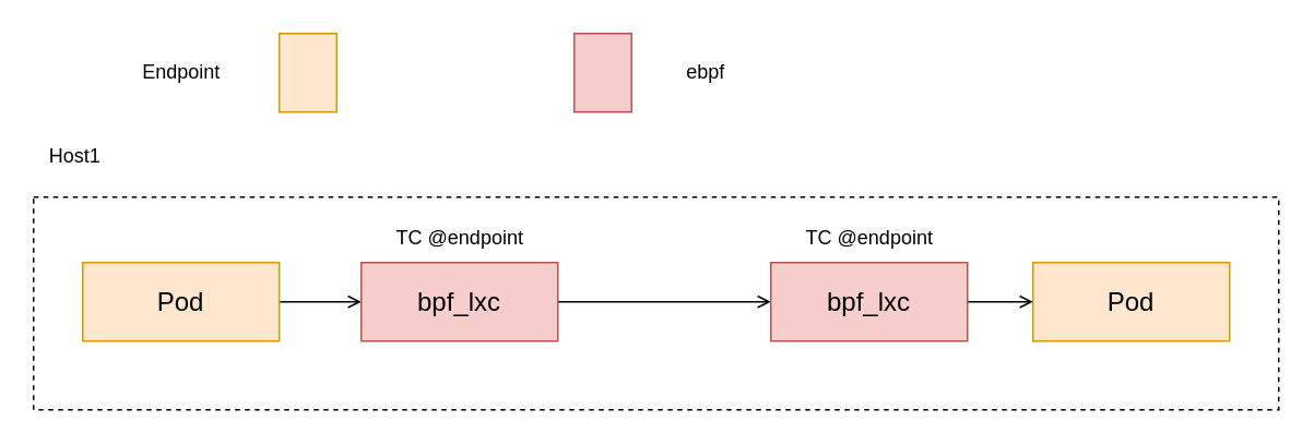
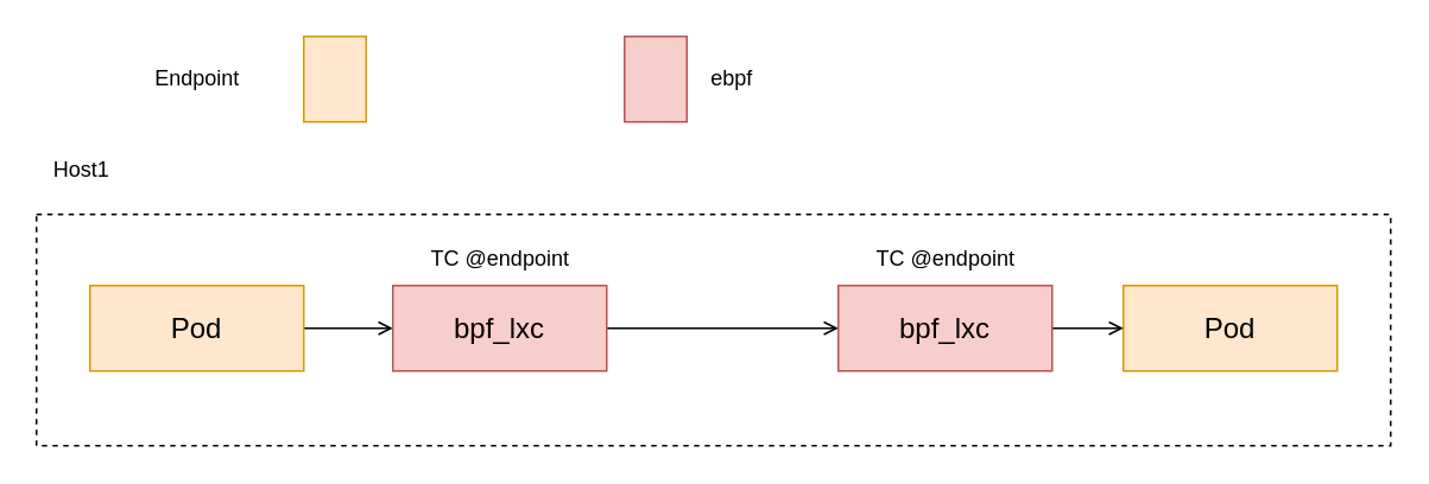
  <mxCell id="0" />
  <mxCell id="1" parent="0" />
  <mxCell id="2" value="" style="rounded=0;whiteSpace=wrap;html=1;fillColor=none;dashed=1;" vertex="1" parent="1"><mxGeometry x="20" y="120" width="760" height="130" as="geometry" /></mxCell>
  <mxCell id="3" style="edgeStyle=orthogonalEdgeStyle;rounded=0;orthogonalLoop=1;jettySize=auto;html=1;exitX=1;exitY=0.5;exitDx=0;exitDy=0;entryX=0;entryY=0.5;entryDx=0;entryDy=0;endArrow=open;endFill=0;" edge="1" parent="1" source="4" target="7"><mxGeometry relative="1" as="geometry" /></mxCell>
  <mxCell id="4" value="Pod" style="rounded=0;whiteSpace=wrap;html=1;fontSize=16;fillColor=#ffe6cc;strokeColor=#d79b00;" vertex="1" parent="1"><mxGeometry x="50" y="160" width="120" height="48" as="geometry" /></mxCell>
  <mxCell id="5" value="Pod" style="rounded=0;whiteSpace=wrap;html=1;fontSize=16;fillColor=#ffe6cc;strokeColor=#d79b00;" vertex="1" parent="1"><mxGeometry x="630" y="160" width="120" height="48" as="geometry" /></mxCell>
  <mxCell id="6" style="edgeStyle=orthogonalEdgeStyle;rounded=0;orthogonalLoop=1;jettySize=auto;html=1;exitX=1;exitY=0.5;exitDx=0;exitDy=0;entryX=0;entryY=0.5;entryDx=0;entryDy=0;endArrow=open;endFill=0;" edge="1" parent="1" source="7" target="9"><mxGeometry relative="1" as="geometry" /></mxCell>
  <mxCell id="7" value="bpf_lxc" style="rounded=0;whiteSpace=wrap;html=1;fontSize=16;fillColor=#f8cecc;strokeColor=#b85450;" vertex="1" parent="1"><mxGeometry x="220" y="160" width="120" height="48" as="geometry" /></mxCell>
  <mxCell id="8" style="edgeStyle=orthogonalEdgeStyle;rounded=0;orthogonalLoop=1;jettySize=auto;html=1;exitX=1;exitY=0.5;exitDx=0;exitDy=0;entryX=0;entryY=0.5;entryDx=0;entryDy=0;endArrow=open;endFill=0;" edge="1" parent="1" source="9" target="5"><mxGeometry relative="1" as="geometry" /></mxCell>
  <mxCell id="9" value="bpf_lxc" style="rounded=0;whiteSpace=wrap;html=1;fontSize=16;fillColor=#f8cecc;strokeColor=#b85450;" vertex="1" parent="1"><mxGeometry x="470" y="160" width="120" height="48" as="geometry" /></mxCell>
  <mxCell id="10" value="Host1" style="text;html=1;align=center;verticalAlign=middle;resizable=0;points=[];autosize=1;strokeColor=none;fillColor=none;" vertex="1" parent="1"><mxGeometry x="20" y="80" width="50" height="30" as="geometry" /></mxCell>
  <mxCell id="11" value="TC @endpoint" style="text;html=1;align=center;verticalAlign=middle;resizable=0;points=[];autosize=1;strokeColor=none;fillColor=none;" vertex="1" parent="1"><mxGeometry x="230" y="130" width="100" height="30" as="geometry" /></mxCell>
  <mxCell id="12" value="TC @endpoint" style="text;html=1;align=center;verticalAlign=middle;resizable=0;points=[];autosize=1;strokeColor=none;fillColor=none;" vertex="1" parent="1"><mxGeometry x="480" y="130" width="100" height="30" as="geometry" /></mxCell>
  <mxCell id="13" value="" style="rounded=0;whiteSpace=wrap;html=1;fontSize=16;fillColor=#ffe6cc;strokeColor=#d79b00;" vertex="1" parent="1"><mxGeometry x="170" y="20" width="35" height="48" as="geometry" /></mxCell>
  <mxCell id="14" value="" style="rounded=0;whiteSpace=wrap;html=1;fontSize=16;fillColor=#f8cecc;strokeColor=#b85450;" vertex="1" parent="1"><mxGeometry x="350" y="20" width="35" height="48" as="geometry" /></mxCell>
- <mxCell id="15" value="ebpf" style="text;html=1;align=center;verticalAlign=middle;resizable=0;points=[];autosize=1;strokeColor=none;fillColor=none;" vertex="1" parent="1"><mxGeometry x="405" y="29" width="50" height="30" as="geometry" /></mxCell>
+ <mxCell id="15" value="ebpf" style="text;html=1;align=center;verticalAlign=middle;resizable=0;points=[];autosize=1;strokeColor=none;fillColor=none;" vertex="1" parent="1"><mxGeometry x="385" y="29" width="50" height="30" as="geometry" /></mxCell>
  <mxCell id="16" value="Endpoint" style="text;html=1;align=center;verticalAlign=middle;resizable=0;points=[];autosize=1;strokeColor=none;fillColor=none;" vertex="1" parent="1"><mxGeometry x="75" y="29" width="70" height="30" as="geometry" /></mxCell>
